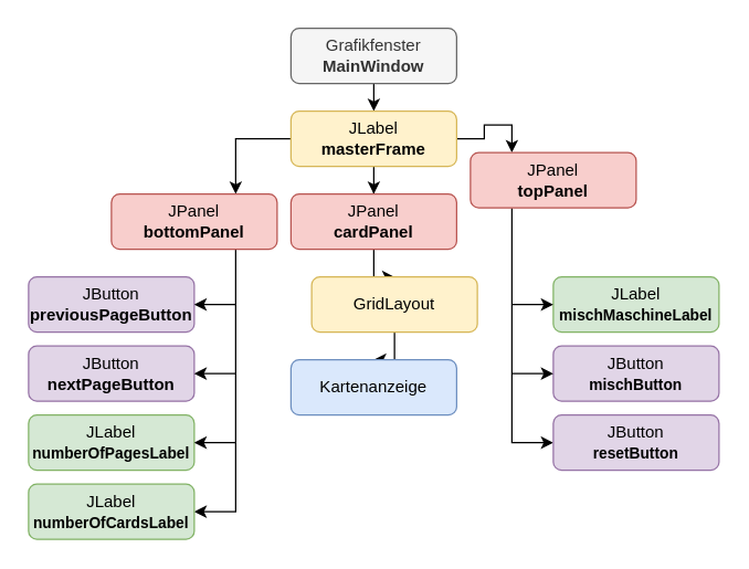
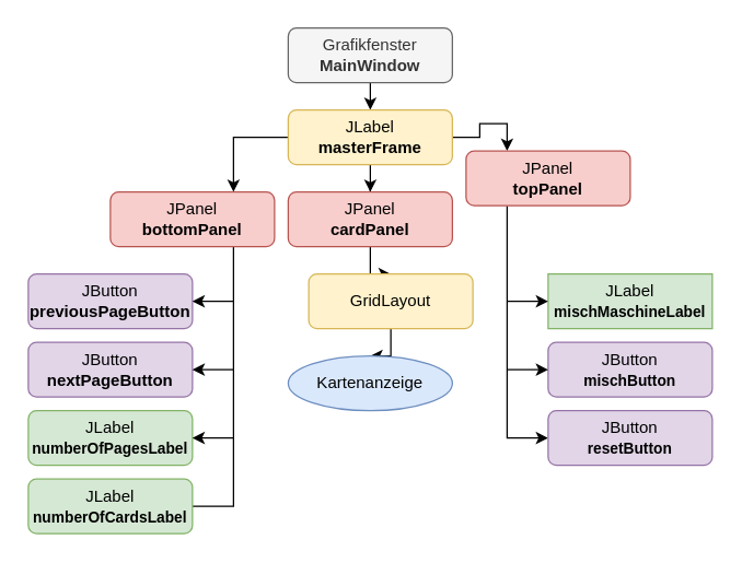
  <mxCell id="0" />
  <mxCell id="1" parent="0" />
  <mxCell id="2" style="edgeStyle=orthogonalEdgeStyle;rounded=0;orthogonalLoop=1;jettySize=auto;html=1;entryX=0.5;entryY=0;entryDx=0;entryDy=0;" edge="1" parent="1" source="3"><mxGeometry relative="1" as="geometry"><mxPoint x="270" y="80" as="targetPoint" /></mxGeometry></mxCell>
  <mxCell id="3" value="&lt;span style=&quot;&quot;&gt;Grafikfenster&lt;/span&gt;&lt;br style=&quot;&quot;&gt;&lt;b style=&quot;&quot;&gt;MainWindow&lt;/b&gt;" style="rounded=1;whiteSpace=wrap;html=1;fillColor=#f5f5f5;fontColor=#333333;strokeColor=#666666;" vertex="1" parent="1"><mxGeometry x="210" y="20" width="120" height="40" as="geometry" /></mxCell>
  <mxCell id="4" style="edgeStyle=orthogonalEdgeStyle;rounded=0;orthogonalLoop=1;jettySize=auto;html=1;entryX=0.75;entryY=0;entryDx=0;entryDy=0;" edge="1" parent="1" source="7" target="9"><mxGeometry relative="1" as="geometry" /></mxCell>
  <mxCell id="5" style="edgeStyle=orthogonalEdgeStyle;rounded=0;orthogonalLoop=1;jettySize=auto;html=1;entryX=0.25;entryY=0;entryDx=0;entryDy=0;" edge="1" parent="1" source="7" target="13"><mxGeometry relative="1" as="geometry"><mxPoint x="370" y="100" as="targetPoint" /></mxGeometry></mxCell>
  <mxCell id="6" value="" style="edgeStyle=orthogonalEdgeStyle;rounded=0;orthogonalLoop=1;jettySize=auto;html=1;" edge="1" parent="1" source="7" target="11"><mxGeometry relative="1" as="geometry" /></mxCell>
  <mxCell id="7" value="&lt;span style=&quot;&quot;&gt;JLabel&lt;/span&gt;&lt;br style=&quot;&quot;&gt;&lt;b style=&quot;&quot;&gt;masterFrame&lt;/b&gt;" style="rounded=1;whiteSpace=wrap;html=1;fillColor=#fff2cc;strokeColor=#d6b656;" vertex="1" parent="1"><mxGeometry x="210" y="80" width="120" height="40" as="geometry" /></mxCell>
- <mxCell id="8" style="edgeStyle=orthogonalEdgeStyle;rounded=0;orthogonalLoop=1;jettySize=auto;html=1;fontSize=11;exitX=0.75;exitY=1;exitDx=0;exitDy=0;entryX=1;entryY=0.5;entryDx=0;entryDy=0;" edge="1" parent="1" source="9" target="17"><mxGeometry relative="1" as="geometry"><mxPoint x="150" y="380" as="targetPoint" /><Array as="points"><mxPoint x="170" y="370" /></Array></mxGeometry></mxCell>
+ <mxCell id="8" style="edgeStyle=orthogonalEdgeStyle;rounded=0;orthogonalLoop=1;jettySize=auto;html=1;fontSize=11;exitX=0.75;exitY=1;exitDx=0;exitDy=0;entryX=1;entryY=0.5;entryDx=0;entryDy=0;endArrow=none;" edge="1" parent="1" source="9" target="17"><mxGeometry relative="1" as="geometry"><mxPoint x="150" y="380" as="targetPoint" /><Array as="points"><mxPoint x="170" y="370" /></Array></mxGeometry></mxCell>
  <mxCell id="9" value="&lt;span style=&quot;&quot;&gt;JPanel&lt;/span&gt;&lt;br style=&quot;&quot;&gt;&lt;b style=&quot;&quot;&gt;bottomPanel&lt;/b&gt;" style="rounded=1;whiteSpace=wrap;html=1;fillColor=#f8cecc;strokeColor=#b85450;" vertex="1" parent="1"><mxGeometry x="80" y="140" width="120" height="40" as="geometry" /></mxCell>
  <mxCell id="10" value="" style="edgeStyle=orthogonalEdgeStyle;rounded=0;orthogonalLoop=1;jettySize=auto;html=1;fontSize=11;" edge="1" parent="1" source="11" target="27"><mxGeometry relative="1" as="geometry" /></mxCell>
  <mxCell id="11" value="&lt;span style=&quot;&quot;&gt;JPanel&lt;/span&gt;&lt;br style=&quot;&quot;&gt;&lt;b style=&quot;&quot;&gt;cardPanel&lt;/b&gt;" style="rounded=1;whiteSpace=wrap;html=1;fillColor=#f8cecc;strokeColor=#b85450;" vertex="1" parent="1"><mxGeometry x="210" y="140" width="120" height="40" as="geometry" /></mxCell>
  <mxCell id="12" style="edgeStyle=orthogonalEdgeStyle;rounded=0;orthogonalLoop=1;jettySize=auto;html=1;entryX=0;entryY=0.5;entryDx=0;entryDy=0;fontSize=11;exitX=0.25;exitY=1;exitDx=0;exitDy=0;" edge="1" parent="1" source="13" target="22"><mxGeometry relative="1" as="geometry" /></mxCell>
  <mxCell id="13" value="&lt;span style=&quot;&quot;&gt;JPanel&lt;/span&gt;&lt;br style=&quot;&quot;&gt;&lt;b style=&quot;&quot;&gt;topPanel&lt;/b&gt;" style="rounded=1;whiteSpace=wrap;html=1;fillColor=#f8cecc;strokeColor=#b85450;" vertex="1" parent="1"><mxGeometry x="340" y="110" width="120" height="40" as="geometry" /></mxCell>
  <mxCell id="14" value="JButton&lt;br&gt;&lt;b&gt;previousPageButton&lt;/b&gt;" style="rounded=1;whiteSpace=wrap;html=1;fillColor=#e1d5e7;strokeColor=#9673a6;" vertex="1" parent="1"><mxGeometry x="20" y="200" width="120" height="40" as="geometry" /></mxCell>
  <mxCell id="15" value="JButton&lt;br&gt;&lt;b&gt;nextPageButton&lt;/b&gt;" style="rounded=1;whiteSpace=wrap;html=1;fillColor=#e1d5e7;strokeColor=#9673a6;" vertex="1" parent="1"><mxGeometry x="20" y="250" width="120" height="40" as="geometry" /></mxCell>
  <mxCell id="16" value="JLabel&lt;br&gt;&lt;b&gt;&lt;font style=&quot;font-size: 11px;&quot;&gt;numberOfPagesLabel&lt;/font&gt;&lt;/b&gt;" style="rounded=1;whiteSpace=wrap;html=1;fillColor=#d5e8d4;strokeColor=#82b366;" vertex="1" parent="1"><mxGeometry x="20" y="300" width="120" height="40" as="geometry" /></mxCell>
  <mxCell id="17" value="JLabel&lt;br&gt;&lt;b&gt;&lt;font style=&quot;font-size: 11px;&quot;&gt;numberOfCardsLabel&lt;/font&gt;&lt;/b&gt;" style="rounded=1;whiteSpace=wrap;html=1;fillColor=#d5e8d4;strokeColor=#82b366;" vertex="1" parent="1"><mxGeometry x="20" y="350" width="120" height="40" as="geometry" /></mxCell>
  <mxCell id="18" value="" style="endArrow=classic;html=1;rounded=0;fontSize=11;entryX=1;entryY=0.5;entryDx=0;entryDy=0;" edge="1" parent="1" target="16"><mxGeometry width="50" height="50" relative="1" as="geometry"><mxPoint x="170" y="320" as="sourcePoint" /><mxPoint x="240" y="330" as="targetPoint" /></mxGeometry></mxCell>
  <mxCell id="19" value="" style="endArrow=classic;html=1;rounded=0;fontSize=11;entryX=1;entryY=0.5;entryDx=0;entryDy=0;" edge="1" parent="1" target="15"><mxGeometry width="50" height="50" relative="1" as="geometry"><mxPoint x="170" y="270" as="sourcePoint" /><mxPoint x="220" y="260" as="targetPoint" /></mxGeometry></mxCell>
  <mxCell id="20" value="" style="endArrow=classic;html=1;rounded=0;fontSize=11;entryX=1;entryY=0.5;entryDx=0;entryDy=0;" edge="1" parent="1" target="14"><mxGeometry width="50" height="50" relative="1" as="geometry"><mxPoint x="170" y="220" as="sourcePoint" /><mxPoint x="220" y="210" as="targetPoint" /></mxGeometry></mxCell>
- <mxCell id="21" value="JLabel&lt;br&gt;&lt;b&gt;&lt;font style=&quot;font-size: 11px;&quot;&gt;mischMaschineLabel&lt;/font&gt;&lt;/b&gt;" style="rounded=1;whiteSpace=wrap;html=1;fillColor=#d5e8d4;strokeColor=#82b366;" vertex="1" parent="1"><mxGeometry x="400" y="200" width="120" height="40" as="geometry" /></mxCell>
+ <mxCell id="21" value="JLabel&lt;br&gt;&lt;b&gt;&lt;font style=&quot;font-size: 11px;&quot;&gt;mischMaschineLabel&lt;/font&gt;&lt;/b&gt;" style="whiteSpace=wrap;html=1;fillColor=#d5e8d4;strokeColor=#82b366;rounded=0;" vertex="1" parent="1"><mxGeometry x="400" y="200" width="120" height="40" as="geometry" /></mxCell>
  <mxCell id="22" value="JButton&lt;br&gt;&lt;b&gt;&lt;font style=&quot;font-size: 11px;&quot;&gt;resetButton&lt;/font&gt;&lt;/b&gt;" style="rounded=1;whiteSpace=wrap;html=1;fillColor=#e1d5e7;strokeColor=#9673a6;" vertex="1" parent="1"><mxGeometry x="400" y="300" width="120" height="40" as="geometry" /></mxCell>
  <mxCell id="23" value="JButton&lt;br&gt;&lt;b&gt;&lt;font style=&quot;font-size: 11px;&quot;&gt;mischButton&lt;/font&gt;&lt;/b&gt;" style="rounded=1;whiteSpace=wrap;html=1;fillColor=#e1d5e7;strokeColor=#9673a6;" vertex="1" parent="1"><mxGeometry x="400" y="250" width="120" height="40" as="geometry" /></mxCell>
  <mxCell id="24" value="" style="endArrow=classic;html=1;rounded=0;fontSize=11;entryX=0;entryY=0.5;entryDx=0;entryDy=0;" edge="1" parent="1" target="23"><mxGeometry width="50" height="50" relative="1" as="geometry"><mxPoint x="370" y="270" as="sourcePoint" /><mxPoint x="420" y="220" as="targetPoint" /></mxGeometry></mxCell>
  <mxCell id="25" value="" style="endArrow=classic;html=1;rounded=0;fontSize=11;entryX=0;entryY=0.5;entryDx=0;entryDy=0;" edge="1" parent="1" target="21"><mxGeometry width="50" height="50" relative="1" as="geometry"><mxPoint x="370" y="220" as="sourcePoint" /><mxPoint x="420" y="170" as="targetPoint" /></mxGeometry></mxCell>
  <mxCell id="26" value="" style="edgeStyle=orthogonalEdgeStyle;rounded=0;orthogonalLoop=1;jettySize=auto;html=1;fontSize=11;" edge="1" parent="1" source="27" target="28"><mxGeometry relative="1" as="geometry" /></mxCell>
  <mxCell id="27" value="GridLayout" style="rounded=1;whiteSpace=wrap;html=1;fillColor=#fff2cc;strokeColor=#d6b656;" vertex="1" parent="1"><mxGeometry x="225" y="200" width="120" height="40" as="geometry" /></mxCell>
- <mxCell id="28" value="Kartenanzeige" style="rounded=1;whiteSpace=wrap;html=1;fillColor=#dae8fc;strokeColor=#6c8ebf;" vertex="1" parent="1"><mxGeometry x="210" y="260" width="120" height="40" as="geometry" /></mxCell>
+ <mxCell id="28" value="Kartenanzeige" style="ellipse;whiteSpace=wrap;html=1;fillColor=#dae8fc;strokeColor=#6c8ebf;" vertex="1" parent="1"><mxGeometry x="210" y="260" width="120" height="40" as="geometry" /></mxCell>
